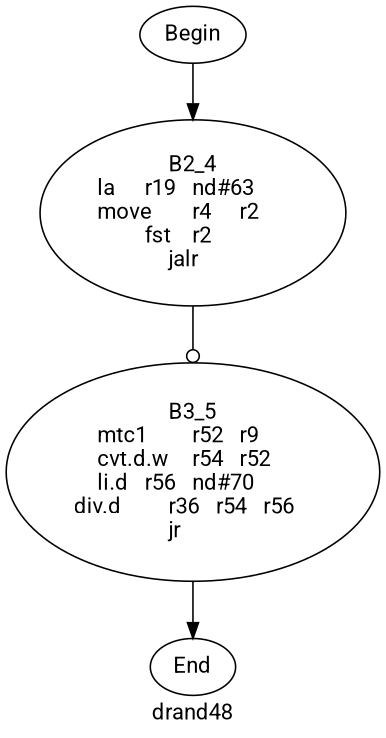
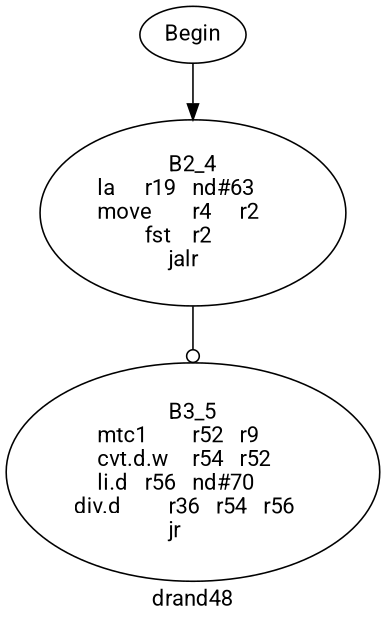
  digraph {
    color=purple
    label=drand48
    style=dashed
    fontname=Roboto
    node [fontname=Roboto]
    edge [style=solid arrowhead=normal fontname=Roboto]
    n1 [label=Begin]
    n2 [label="B2_4\nla	r19	nd#63	\nmove	r4	r2	\nfst	r2	\njalr	\n"]
    n3 [label="B3_5\nmtc1	r52	r9	\ncvt.d.w	r54	r52	\nli.d	r56	nd#70	\ndiv.d	r36	r54	r56	\njr	\n"]
-   n4 [label=End]
    n1 -> n2
    n2 -> n3 [arrowhead=odot]
-   n3 -> n4
  }
